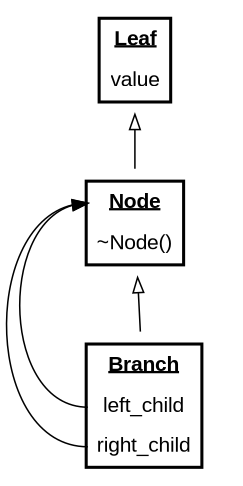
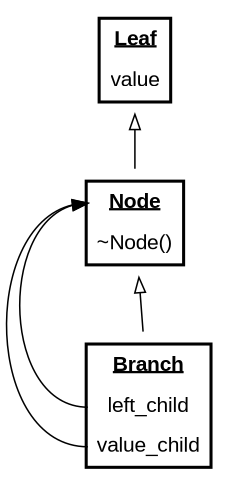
  digraph {
    fontname="Liberation Sans"
    rankdir=BT
    node [fontname="Liberation Sans" margin="0.3,0.1" shape=none]
    edge [fontname="Liberation Sans"]
    n1 [label=<<TABLE BORDER="2" CELLBORDER="0" CELLSPACING="1" CELLPADDING="5">                 <TR><TD PORT="header"><B><U>Node</U></B></TD></TR>                 <TR><TD PORT="destructor">~Node()</TD></TR>               </TABLE>>]
    n2 [label=<<TABLE BORDER="2" CELLBORDER="0" CELLSPACING="1" CELLPADDING="5">                 <TR><TD PORT="header"><B><U>Leaf</U></B></TD></TR>                 <TR><TD PORT="value">value</TD></TR>               </TABLE>>]
-   n3 [label=<<TABLE BORDER="2" CELLBORDER="0" CELLSPACING="1" CELLPADDING="5">                 <TR><TD PORT="header"><B><U>Branch</U></B></TD></TR>                 <TR><TD PORT="childa">left_child</TD></TR>                 <TR><TD PORT="childb">right_child</TD></TR>               </TABLE>>]
+   n3 [label=<<TABLE BORDER="2" CELLBORDER="0" CELLSPACING="1" CELLPADDING="5">                 <TR><TD PORT="header"><B><U>Branch</U></B></TD></TR>                 <TR><TD PORT="childa">left_child</TD></TR>                 <TR><TD PORT="childb">value_child</TD></TR>               </TABLE>>]
    n1 -> n2 [arrowhead=onormal]
    n3 -> n1 [arrowhead=onormal]
    n3 -> n1 [headport="header:w" tailport="childa:w"]
    n3 -> n1 [headport="header:w" tailport="childb:w"]
  }
